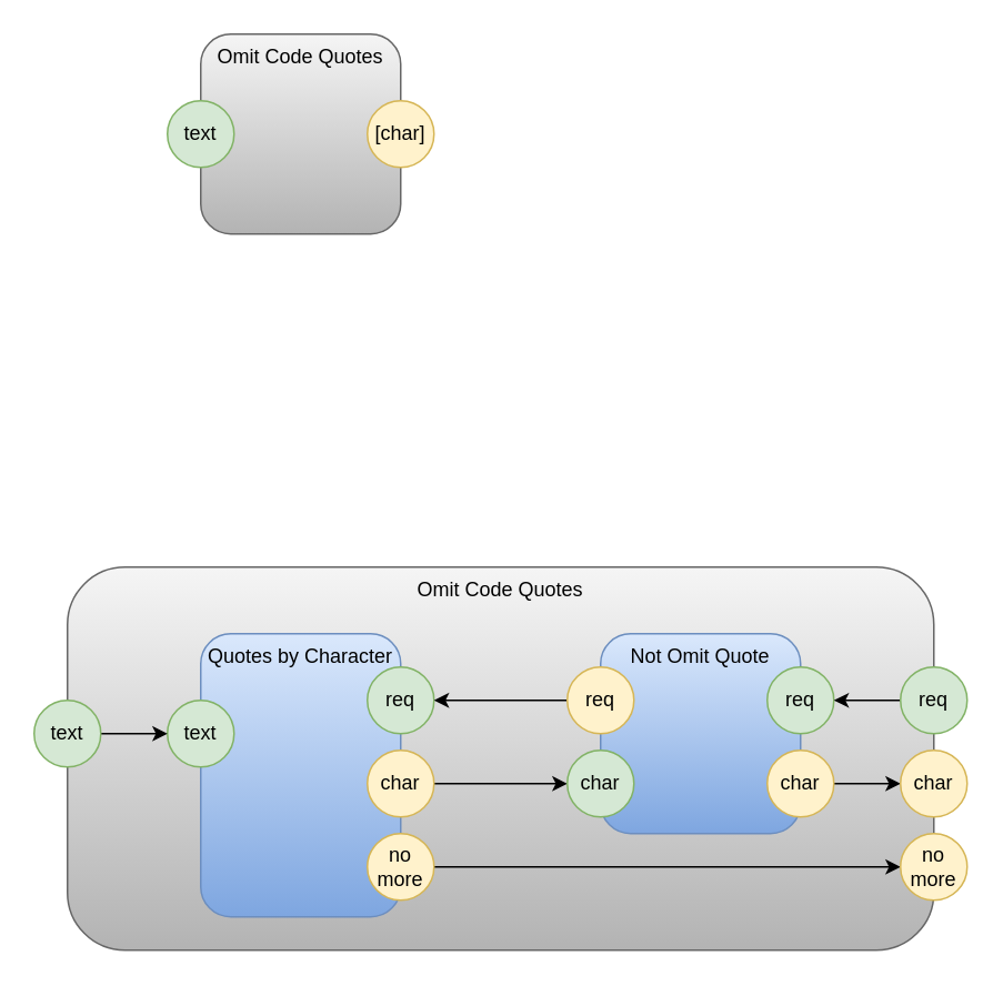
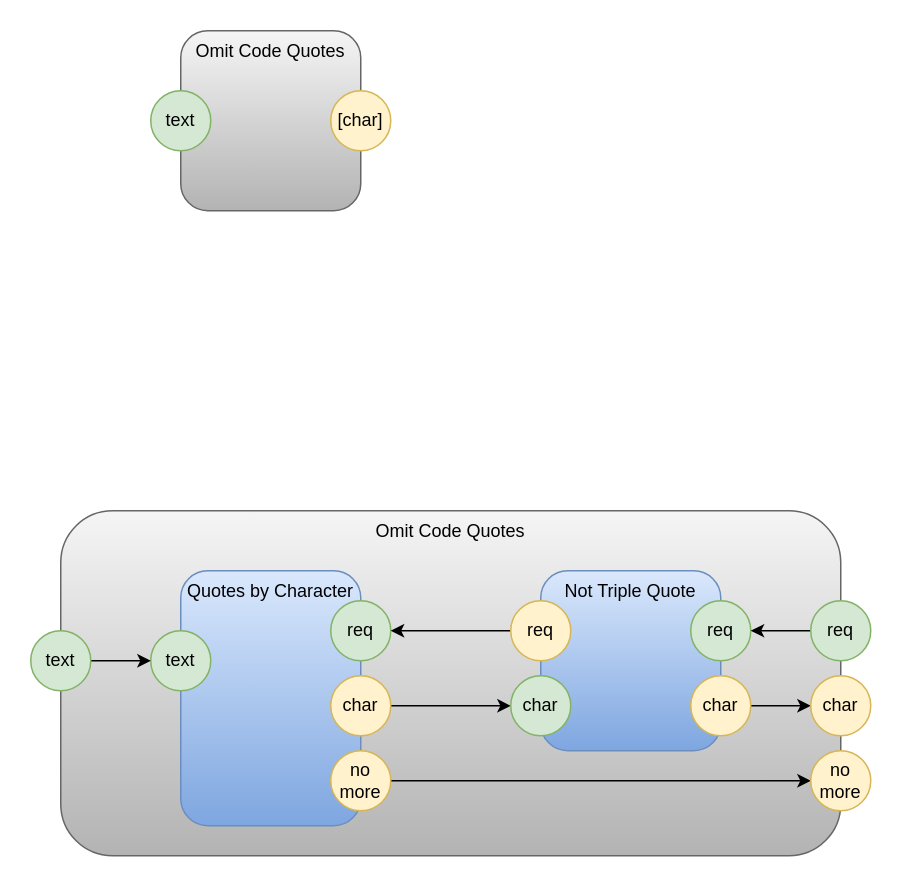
  <mxCell id="0" />
  <mxCell id="1" parent="0" />
  <mxCell id="2" value="Omit Code Quotes" style="rounded=1;whiteSpace=wrap;html=1;horizontal=1;verticalAlign=top;strokeColor=#666666;fillColor=#f5f5f5;gradientColor=#b3b3b3;" vertex="1" parent="1"><mxGeometry x="40" y="340" width="520" height="230" as="geometry" /></mxCell>
  <mxCell id="3" value="Omit Code Quotes" style="rounded=1;whiteSpace=wrap;html=1;horizontal=1;verticalAlign=top;strokeColor=#666666;fillColor=#f5f5f5;gradientColor=#b3b3b3;" vertex="1" parent="1"><mxGeometry x="120" y="20" width="120" height="120" as="geometry" /></mxCell>
  <mxCell id="4" value="text" style="ellipse;whiteSpace=wrap;html=1;aspect=fixed;fillColor=#d5e8d4;strokeColor=#82b366;" vertex="1" parent="1"><mxGeometry x="100" y="60" width="40" height="40" as="geometry" /></mxCell>
  <mxCell id="5" value="[char]" style="ellipse;whiteSpace=wrap;html=1;aspect=fixed;fillColor=#fff2cc;strokeColor=#d6b656;" vertex="1" parent="1"><mxGeometry x="220" y="60" width="40" height="40" as="geometry" /></mxCell>
  <mxCell id="6" value="Quotes by Character" style="rounded=1;whiteSpace=wrap;html=1;horizontal=1;verticalAlign=top;strokeColor=#6c8ebf;fillColor=#dae8fc;gradientColor=#7ea6e0;" vertex="1" parent="1"><mxGeometry x="120" y="380" width="120" height="170" as="geometry" /></mxCell>
  <mxCell id="7" value="text" style="ellipse;whiteSpace=wrap;html=1;aspect=fixed;fillColor=#d5e8d4;strokeColor=#82b366;" vertex="1" parent="1"><mxGeometry x="100" y="420" width="40" height="40" as="geometry" /></mxCell>
  <mxCell id="8" style="edgeStyle=orthogonalEdgeStyle;rounded=0;orthogonalLoop=1;jettySize=auto;html=1;exitX=1;exitY=0.5;exitDx=0;exitDy=0;" edge="1" parent="1" source="9" target="12"><mxGeometry relative="1" as="geometry" /></mxCell>
  <mxCell id="9" value="char" style="ellipse;whiteSpace=wrap;html=1;aspect=fixed;fillColor=#fff2cc;strokeColor=#d6b656;" vertex="1" parent="1"><mxGeometry x="220" y="450" width="40" height="40" as="geometry" /></mxCell>
  <mxCell id="10" value="req" style="ellipse;whiteSpace=wrap;html=1;aspect=fixed;fillColor=#d5e8d4;strokeColor=#82b366;" vertex="1" parent="1"><mxGeometry x="220" y="400" width="40" height="40" as="geometry" /></mxCell>
- <mxCell id="11" value="Not Omit Quote" style="rounded=1;whiteSpace=wrap;html=1;horizontal=1;verticalAlign=top;strokeColor=#6c8ebf;fillColor=#dae8fc;gradientColor=#7ea6e0;" vertex="1" parent="1"><mxGeometry x="360" y="380" width="120" height="120" as="geometry" /></mxCell>
+ <mxCell id="11" value="Not Triple Quote" style="rounded=1;whiteSpace=wrap;html=1;horizontal=1;verticalAlign=top;strokeColor=#6c8ebf;fillColor=#dae8fc;gradientColor=#7ea6e0;" vertex="1" parent="1"><mxGeometry x="360" y="380" width="120" height="120" as="geometry" /></mxCell>
  <mxCell id="12" value="char" style="ellipse;whiteSpace=wrap;html=1;aspect=fixed;fillColor=#d5e8d4;strokeColor=#82b366;" vertex="1" parent="1"><mxGeometry x="340" y="450" width="40" height="40" as="geometry" /></mxCell>
  <mxCell id="13" style="edgeStyle=orthogonalEdgeStyle;rounded=0;orthogonalLoop=1;jettySize=auto;html=1;exitX=1;exitY=0.5;exitDx=0;exitDy=0;entryX=0;entryY=0.5;entryDx=0;entryDy=0;" edge="1" parent="1" source="14" target="20"><mxGeometry relative="1" as="geometry" /></mxCell>
  <mxCell id="14" value="char" style="ellipse;whiteSpace=wrap;html=1;aspect=fixed;fillColor=#fff2cc;strokeColor=#d6b656;" vertex="1" parent="1"><mxGeometry x="460" y="450" width="40" height="40" as="geometry" /></mxCell>
  <mxCell id="15" value="req" style="ellipse;whiteSpace=wrap;html=1;aspect=fixed;fillColor=#d5e8d4;strokeColor=#82b366;" vertex="1" parent="1"><mxGeometry x="460" y="400" width="40" height="40" as="geometry" /></mxCell>
  <mxCell id="16" style="edgeStyle=orthogonalEdgeStyle;rounded=0;orthogonalLoop=1;jettySize=auto;html=1;exitX=0;exitY=0.5;exitDx=0;exitDy=0;entryX=1;entryY=0.5;entryDx=0;entryDy=0;" edge="1" parent="1" source="17" target="10"><mxGeometry relative="1" as="geometry" /></mxCell>
  <mxCell id="17" value="req" style="ellipse;whiteSpace=wrap;html=1;aspect=fixed;fillColor=#fff2cc;strokeColor=#d6b656;" vertex="1" parent="1"><mxGeometry x="340" y="400" width="40" height="40" as="geometry" /></mxCell>
  <mxCell id="18" style="edgeStyle=orthogonalEdgeStyle;rounded=0;orthogonalLoop=1;jettySize=auto;html=1;exitX=1;exitY=0.5;exitDx=0;exitDy=0;" edge="1" parent="1" source="19" target="7"><mxGeometry relative="1" as="geometry" /></mxCell>
  <mxCell id="19" value="text" style="ellipse;whiteSpace=wrap;html=1;aspect=fixed;fillColor=#d5e8d4;strokeColor=#82b366;" vertex="1" parent="1"><mxGeometry x="20" y="420" width="40" height="40" as="geometry" /></mxCell>
  <mxCell id="20" value="char" style="ellipse;whiteSpace=wrap;html=1;aspect=fixed;fillColor=#fff2cc;strokeColor=#d6b656;" vertex="1" parent="1"><mxGeometry x="540" y="450" width="40" height="40" as="geometry" /></mxCell>
  <mxCell id="21" style="edgeStyle=orthogonalEdgeStyle;rounded=0;orthogonalLoop=1;jettySize=auto;html=1;exitX=0;exitY=0.5;exitDx=0;exitDy=0;entryX=1;entryY=0.5;entryDx=0;entryDy=0;" edge="1" parent="1" source="22" target="15"><mxGeometry relative="1" as="geometry" /></mxCell>
  <mxCell id="22" value="req" style="ellipse;whiteSpace=wrap;html=1;aspect=fixed;fillColor=#d5e8d4;strokeColor=#82b366;" vertex="1" parent="1"><mxGeometry x="540" y="400" width="40" height="40" as="geometry" /></mxCell>
  <mxCell id="23" style="edgeStyle=orthogonalEdgeStyle;rounded=0;orthogonalLoop=1;jettySize=auto;html=1;exitX=1;exitY=0.5;exitDx=0;exitDy=0;" edge="1" parent="1" source="24" target="25"><mxGeometry relative="1" as="geometry" /></mxCell>
  <mxCell id="24" value="no more" style="ellipse;whiteSpace=wrap;html=1;aspect=fixed;fillColor=#fff2cc;strokeColor=#d6b656;" vertex="1" parent="1"><mxGeometry x="220" y="500" width="40" height="40" as="geometry" /></mxCell>
  <mxCell id="25" value="no more" style="ellipse;whiteSpace=wrap;html=1;aspect=fixed;fillColor=#fff2cc;strokeColor=#d6b656;" vertex="1" parent="1"><mxGeometry x="540" y="500" width="40" height="40" as="geometry" /></mxCell>
